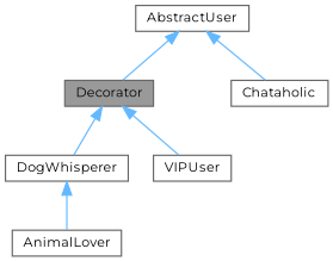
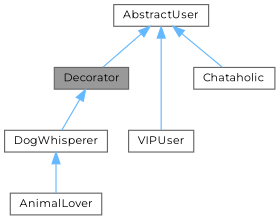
  digraph {
    fontname=Montserrat
    node [color=gray40 fillcolor=white fontname=Montserrat fontsize=10 shape=box style=filled]
    edge [color=steelblue1 dir=back fontname=Montserrat fontsize=10 labelfontname=Helvetica labelfontsize=10 style=solid]
    n1 [fillcolor=grey60 fontcolor=black height=0.2 label=Decorator width=0.4]
    n2 [height=0.2 label=DogWhisperer width=0.4]
    n3 [height=0.2 label=VIPUser width=0.4]
    n4 [height=0.2 label=AnimalLover width=0.4]
    n5 [height=0.2 label=Chataholic width=0.4]
    n6 [height=0.2 label=AbstractUser width=0.4]
    n1 -> n2
-   n1 -> n3
+   n6 -> n3
    n2 -> n4
    n6 -> n1
    n6 -> n5
  }
